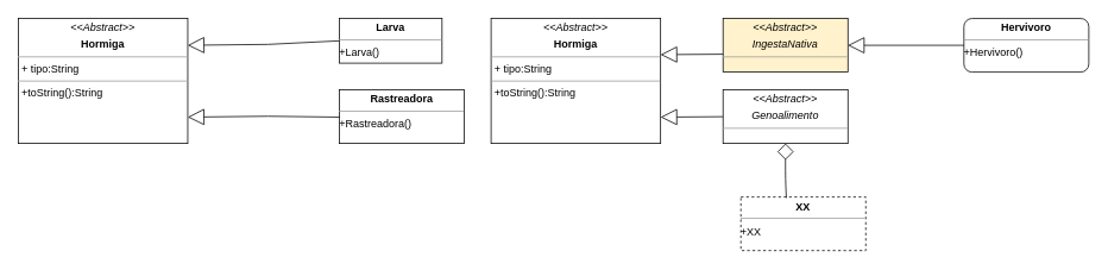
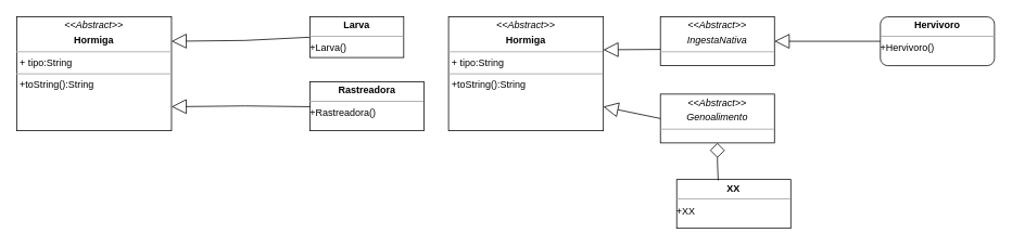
  <mxCell id="0" />
  <mxCell id="1" parent="0" />
  <mxCell id="2" value="&lt;p style=&quot;margin:0px;margin-top:4px;text-align:center;&quot;&gt;&lt;i&gt;&amp;lt;&amp;lt;Abstract&lt;/i&gt;&lt;i style=&quot;background-color: initial;&quot;&gt;&amp;gt;&amp;gt;&lt;/i&gt;&lt;/p&gt;&lt;p style=&quot;margin:0px;margin-top:4px;text-align:center;&quot;&gt;&lt;b&gt;Hormiga&lt;/b&gt;&lt;/p&gt;&lt;hr size=&quot;1&quot;&gt;&lt;p style=&quot;margin:0px;margin-left:4px;&quot;&gt;+ tipo:String&lt;br&gt;&lt;/p&gt;&lt;hr size=&quot;1&quot;&gt;&lt;p style=&quot;margin:0px;margin-left:4px;&quot;&gt;+toString():String&lt;br&gt;&lt;/p&gt;&lt;p style=&quot;margin:0px;margin-left:4px;&quot;&gt;&lt;br&gt;&lt;/p&gt;" style="verticalAlign=top;align=left;overflow=fill;fontSize=12;fontFamily=Helvetica;html=1;" parent="1" vertex="1"><mxGeometry x="20" y="20" width="190" height="140" as="geometry" /></mxCell>
  <mxCell id="3" value="&lt;p style=&quot;margin:0px;margin-top:4px;text-align:center;&quot;&gt;&lt;b&gt;Larva&lt;/b&gt;&lt;/p&gt;&lt;hr size=&quot;1&quot;&gt;&lt;div style=&quot;height:2px;&quot;&gt;+Larva()&lt;/div&gt;" style="verticalAlign=top;align=left;overflow=fill;fontSize=12;fontFamily=Helvetica;html=1;" vertex="1" parent="1"><mxGeometry x="380" y="20" width="115" height="50" as="geometry" /></mxCell>
  <mxCell id="4" value="&lt;p style=&quot;margin:0px;margin-top:4px;text-align:center;&quot;&gt;&lt;b&gt;Rastreadora&lt;/b&gt;&lt;/p&gt;&lt;hr size=&quot;1&quot;&gt;&lt;div style=&quot;height:2px;&quot;&gt;+Rastreadora()&lt;/div&gt;" style="verticalAlign=top;align=left;overflow=fill;fontSize=12;fontFamily=Helvetica;html=1;" vertex="1" parent="1"><mxGeometry x="380" y="100" width="140" height="60" as="geometry" /></mxCell>
  <mxCell id="5" value="&lt;p style=&quot;margin:0px;margin-top:4px;text-align:center;&quot;&gt;&lt;i&gt;&amp;lt;&amp;lt;Abstract&lt;/i&gt;&lt;i style=&quot;background-color: initial;&quot;&gt;&amp;gt;&amp;gt;&lt;/i&gt;&lt;/p&gt;&lt;p style=&quot;margin:0px;margin-top:4px;text-align:center;&quot;&gt;&lt;b&gt;Hormiga&lt;/b&gt;&lt;/p&gt;&lt;hr size=&quot;1&quot;&gt;&lt;p style=&quot;margin:0px;margin-left:4px;&quot;&gt;+ tipo:String&lt;br&gt;&lt;/p&gt;&lt;hr size=&quot;1&quot;&gt;&lt;p style=&quot;margin:0px;margin-left:4px;&quot;&gt;+toString():String&lt;br&gt;&lt;/p&gt;&lt;p style=&quot;margin:0px;margin-left:4px;&quot;&gt;&lt;br&gt;&lt;/p&gt;" style="verticalAlign=top;align=left;overflow=fill;fontSize=12;fontFamily=Helvetica;html=1;" vertex="1" parent="1"><mxGeometry x="550" y="20" width="190" height="140" as="geometry" /></mxCell>
- <mxCell id="6" value="&lt;p style=&quot;margin:0px;margin-top:4px;text-align:center;&quot;&gt;&lt;b&gt;XX&lt;/b&gt;&lt;/p&gt;&lt;hr size=&quot;1&quot;&gt;&lt;div style=&quot;height:2px;&quot;&gt;&lt;/div&gt;&lt;div style=&quot;height:2px;&quot;&gt;+XX&lt;/div&gt;" style="verticalAlign=top;align=left;overflow=fill;fontSize=12;fontFamily=Helvetica;html=1;dashed=1;" vertex="1" parent="1"><mxGeometry x="830" y="220" width="140" height="60" as="geometry" /></mxCell>
- <mxCell id="7" value="&lt;p style=&quot;margin:0px;margin-top:4px;text-align:center;&quot;&gt;&lt;i style=&quot;border-color: var(--border-color);&quot;&gt;&amp;lt;&amp;lt;Abstract&lt;/i&gt;&lt;i style=&quot;border-color: var(--border-color); background-color: initial;&quot;&gt;&amp;gt;&amp;gt;&lt;/i&gt;&lt;br&gt;&lt;/p&gt;&lt;p style=&quot;margin:0px;margin-top:4px;text-align:center;&quot;&gt;&lt;i style=&quot;border-color: var(--border-color); background-color: initial;&quot;&gt;Genoalimento&lt;/i&gt;&lt;/p&gt;&lt;hr size=&quot;1&quot;&gt;&lt;div style=&quot;height:2px;&quot;&gt;&lt;/div&gt;&lt;div style=&quot;height:2px;&quot;&gt;&lt;/div&gt;" style="verticalAlign=top;align=left;overflow=fill;fontSize=12;fontFamily=Helvetica;html=1;" vertex="1" parent="1"><mxGeometry x="810" y="100" width="140" height="60" as="geometry" /></mxCell>
- <mxCell id="8" value="&lt;p style=&quot;margin:0px;margin-top:4px;text-align:center;&quot;&gt;&lt;i style=&quot;border-color: var(--border-color);&quot;&gt;&amp;lt;&amp;lt;Abstract&lt;/i&gt;&lt;i style=&quot;border-color: var(--border-color); background-color: initial;&quot;&gt;&amp;gt;&amp;gt;&lt;/i&gt;&lt;br&gt;&lt;/p&gt;&lt;p style=&quot;margin:0px;margin-top:4px;text-align:center;&quot;&gt;&lt;i&gt;IngestaNativa&lt;/i&gt;&lt;/p&gt;&lt;hr size=&quot;1&quot;&gt;&lt;div style=&quot;height:2px;&quot;&gt;&lt;/div&gt;&lt;div style=&quot;height:2px;&quot;&gt;&lt;/div&gt;" style="verticalAlign=top;align=left;overflow=fill;fontSize=12;fontFamily=Helvetica;html=1;fillColor=#fff2cc;" vertex="1" parent="1"><mxGeometry x="810" y="20" width="140" height="60" as="geometry" /></mxCell>
+ <mxCell id="6" value="&lt;p style=&quot;margin:0px;margin-top:4px;text-align:center;&quot;&gt;&lt;b&gt;XX&lt;/b&gt;&lt;/p&gt;&lt;hr size=&quot;1&quot;&gt;&lt;div style=&quot;height:2px;&quot;&gt;&lt;/div&gt;&lt;div style=&quot;height:2px;&quot;&gt;+XX&lt;/div&gt;" style="verticalAlign=top;align=left;overflow=fill;fontSize=12;fontFamily=Helvetica;html=1;" vertex="1" parent="1"><mxGeometry x="830" y="220" width="140" height="60" as="geometry" /></mxCell>
+ <mxCell id="7" value="&lt;p style=&quot;margin:0px;margin-top:4px;text-align:center;&quot;&gt;&lt;i style=&quot;border-color: var(--border-color);&quot;&gt;&amp;lt;&amp;lt;Abstract&lt;/i&gt;&lt;i style=&quot;border-color: var(--border-color); background-color: initial;&quot;&gt;&amp;gt;&amp;gt;&lt;/i&gt;&lt;br&gt;&lt;/p&gt;&lt;p style=&quot;margin:0px;margin-top:4px;text-align:center;&quot;&gt;&lt;i style=&quot;border-color: var(--border-color); background-color: initial;&quot;&gt;Genoalimento&lt;/i&gt;&lt;/p&gt;&lt;hr size=&quot;1&quot;&gt;&lt;div style=&quot;height:2px;&quot;&gt;&lt;/div&gt;&lt;div style=&quot;height:2px;&quot;&gt;&lt;/div&gt;" style="verticalAlign=top;align=left;overflow=fill;fontSize=12;fontFamily=Helvetica;html=1;" vertex="1" parent="1"><mxGeometry x="810" y="115" width="140" height="60" as="geometry" /></mxCell>
+ <mxCell id="8" value="&lt;p style=&quot;margin:0px;margin-top:4px;text-align:center;&quot;&gt;&lt;i style=&quot;border-color: var(--border-color);&quot;&gt;&amp;lt;&amp;lt;Abstract&lt;/i&gt;&lt;i style=&quot;border-color: var(--border-color); background-color: initial;&quot;&gt;&amp;gt;&amp;gt;&lt;/i&gt;&lt;br&gt;&lt;/p&gt;&lt;p style=&quot;margin:0px;margin-top:4px;text-align:center;&quot;&gt;&lt;i&gt;IngestaNativa&lt;/i&gt;&lt;/p&gt;&lt;hr size=&quot;1&quot;&gt;&lt;div style=&quot;height:2px;&quot;&gt;&lt;/div&gt;&lt;div style=&quot;height:2px;&quot;&gt;&lt;/div&gt;" style="verticalAlign=top;align=left;overflow=fill;fontSize=12;fontFamily=Helvetica;html=1;" vertex="1" parent="1"><mxGeometry x="810" y="20" width="140" height="60" as="geometry" /></mxCell>
  <mxCell id="9" value="&lt;p style=&quot;margin:0px;margin-top:4px;text-align:center;&quot;&gt;&lt;b&gt;Hervivoro&lt;/b&gt;&lt;/p&gt;&lt;hr size=&quot;1&quot;&gt;&lt;div style=&quot;height:2px;&quot;&gt;+Hervivoro()&lt;/div&gt;" style="verticalAlign=top;align=left;overflow=fill;fontSize=12;fontFamily=Helvetica;html=1;rounded=1;" vertex="1" parent="1"><mxGeometry x="1080" y="20" width="140" height="60" as="geometry" /></mxCell>
  <mxCell id="10" value="" style="endArrow=block;endSize=16;endFill=0;html=1;exitX=0;exitY=0.5;exitDx=0;exitDy=0;rounded=0;strokeColor=default;" edge="1" parent="1" source="3"><mxGeometry x="-1" y="-41" width="160" relative="1" as="geometry"><mxPoint x="220" y="49" as="sourcePoint" /><mxPoint x="210" y="50" as="targetPoint" /><Array as="points"><mxPoint x="300" y="49" /></Array><mxPoint x="-10" y="-1" as="offset" /></mxGeometry></mxCell>
  <mxCell id="11" value="" style="endArrow=diamond;endSize=16;endFill=0;html=1;entryX=0.5;entryY=1;entryDx=0;entryDy=0;exitX=0.364;exitY=0.017;exitDx=0;exitDy=0;exitPerimeter=0;" edge="1" parent="1" source="6" target="7"><mxGeometry x="-1" y="-41" width="160" relative="1" as="geometry"><mxPoint x="1040" y="200" as="sourcePoint" /><mxPoint x="880" y="200" as="targetPoint" /><Array as="points"><mxPoint x="880" y="200" /></Array><mxPoint x="-10" y="-1" as="offset" /></mxGeometry></mxCell>
  <mxCell id="12" value="" style="endArrow=block;endSize=16;endFill=0;html=1;exitX=0;exitY=0.5;exitDx=0;exitDy=0;rounded=0;strokeColor=default;" edge="1" parent="1"><mxGeometry x="-1" y="-41" width="160" relative="1" as="geometry"><mxPoint x="380" y="130.5" as="sourcePoint" /><mxPoint x="210" y="130.5" as="targetPoint" /><Array as="points"><mxPoint x="300" y="129.5" /></Array><mxPoint x="-10" y="-1" as="offset" /></mxGeometry></mxCell>
  <mxCell id="13" value="" style="endArrow=block;endSize=16;endFill=0;html=1;rounded=0;strokeColor=default;exitX=0;exitY=0.5;exitDx=0;exitDy=0;" edge="1" parent="1" source="7"><mxGeometry x="-1" y="-41" width="160" relative="1" as="geometry"><mxPoint x="800" y="130" as="sourcePoint" /><mxPoint x="740" y="130.5" as="targetPoint" /><Array as="points" /><mxPoint x="-10" y="-1" as="offset" /></mxGeometry></mxCell>
  <mxCell id="14" value="" style="endArrow=block;endSize=16;endFill=0;html=1;rounded=0;strokeColor=default;exitX=0;exitY=0.5;exitDx=0;exitDy=0;" edge="1" parent="1"><mxGeometry x="-1" y="-41" width="160" relative="1" as="geometry"><mxPoint x="810" y="60" as="sourcePoint" /><mxPoint x="740" y="60.5" as="targetPoint" /><Array as="points" /><mxPoint x="-10" y="-1" as="offset" /></mxGeometry></mxCell>
  <mxCell id="15" value="" style="endArrow=block;endSize=16;endFill=0;html=1;rounded=0;strokeColor=default;exitX=0;exitY=0.5;exitDx=0;exitDy=0;" edge="1" parent="1" source="9"><mxGeometry x="-1" y="-41" width="160" relative="1" as="geometry"><mxPoint x="1020" y="49.5" as="sourcePoint" /><mxPoint x="950" y="50" as="targetPoint" /><Array as="points" /><mxPoint x="-10" y="-1" as="offset" /></mxGeometry></mxCell>
